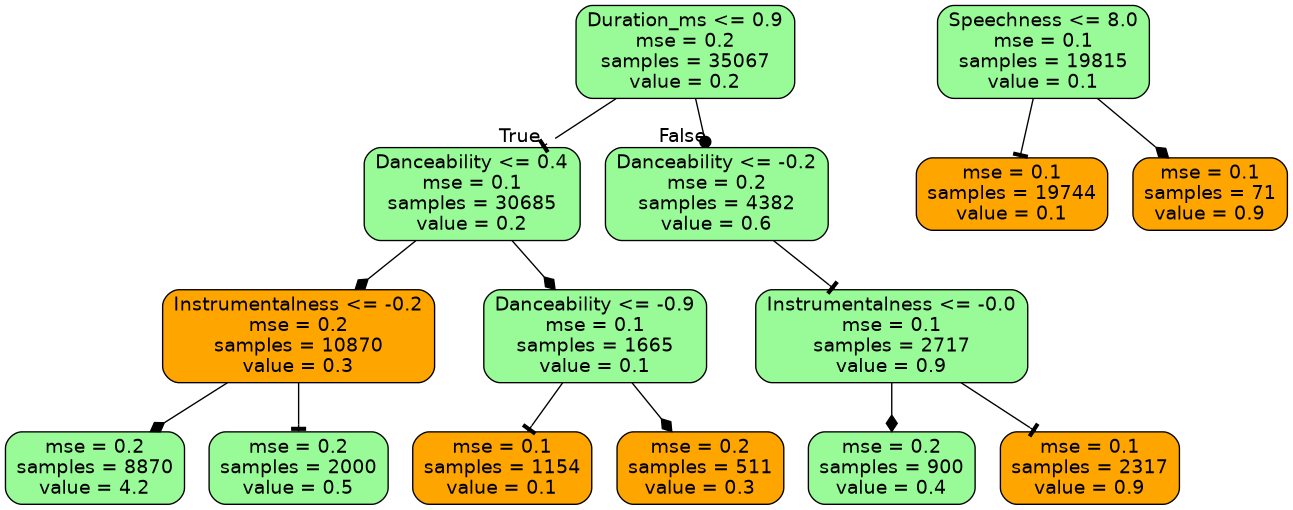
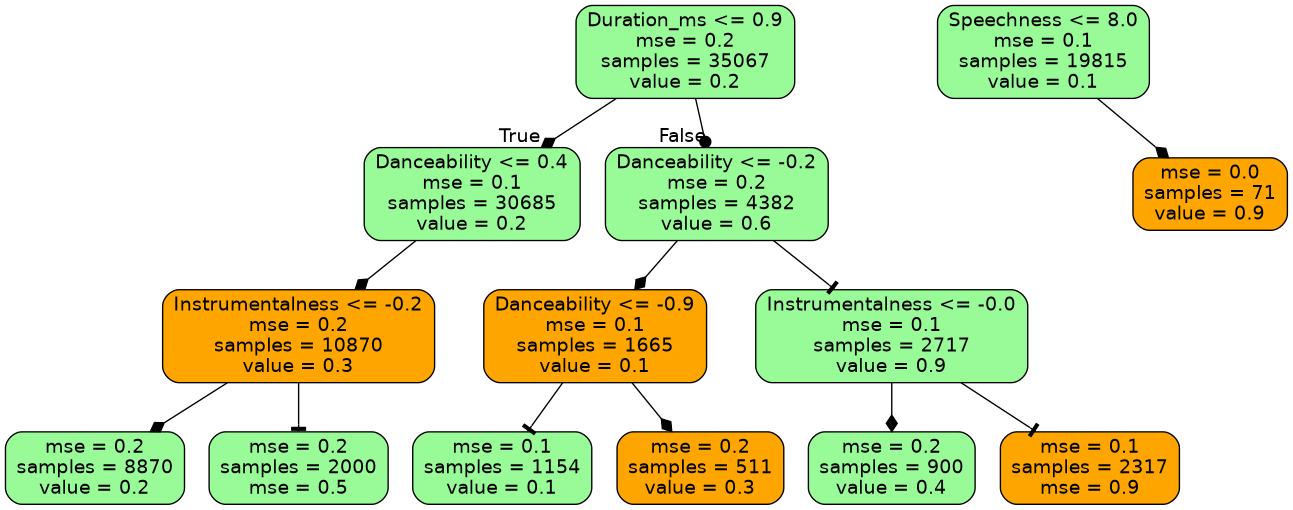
  digraph {
    node [color=black fillcolor=palegreen fontname=helvetica shape=box style="rounded,filled"]
    edge [arrowhead=diamond fontname=helvetica]
    n1 [label="Duration_ms <= 0.9\nmse = 0.2\nsamples = 35067\nvalue = 0.2"]
    n2 [label="Danceability <= 0.4\nmse = 0.1\nsamples = 30685\nvalue = 0.2"]
    n3 [label="Danceability <= -0.2\nmse = 0.2\nsamples = 4382\nvalue = 0.6"]
    n4 [fillcolor=orange label="Instrumentalness <= -0.2\nmse = 0.2\nsamples = 10870\nvalue = 0.3"]
-   n5 [label="Danceability <= -0.9\nmse = 0.1\nsamples = 1665\nvalue = 0.1"]
+   n5 [fillcolor=orange label="Danceability <= -0.9\nmse = 0.1\nsamples = 1665\nvalue = 0.1"]
    n6 [label="Instrumentalness <= -0.0\nmse = 0.1\nsamples = 2717\nvalue = 0.9"]
    n7 [label="Speechness <= 8.0\nmse = 0.1\nsamples = 19815\nvalue = 0.1"]
-   n8 [fillcolor=orange label="mse = 0.1\nsamples = 19744\nvalue = 0.1"]
-   n9 [fillcolor=orange label="mse = 0.1\nsamples = 71\nvalue = 0.9"]
-   n10 [label="mse = 0.2\nsamples = 8870\nvalue = 4.2"]
-   n11 [label="mse = 0.2\nsamples = 2000\nvalue = 0.5"]
-   n12 [fillcolor=orange label="mse = 0.1\nsamples = 1154\nvalue = 0.1"]
+   n9 [fillcolor=orange label="mse = 0.0\nsamples = 71\nvalue = 0.9"]
+   n10 [label="mse = 0.2\nsamples = 8870\nvalue = 0.2"]
+   n11 [label="mse = 0.2\nsamples = 2000\nmse = 0.5"]
+   n12 [label="mse = 0.1\nsamples = 1154\nvalue = 0.1"]
    n13 [fillcolor=orange label="mse = 0.2\nsamples = 511\nvalue = 0.3"]
    n14 [label="mse = 0.2\nsamples = 900\nvalue = 0.4"]
-   n15 [fillcolor=orange label="mse = 0.1\nsamples = 2317\nvalue = 0.9"]
-   n1 -> n2 [arrowhead=tee headlabel=True labelangle=45 labeldistance=2.5]
+   n15 [fillcolor=orange label="mse = 0.1\nsamples = 2317\nmse = 0.9"]
+   n1 -> n2 [headlabel=True labelangle=45 labeldistance=2.5]
    n1 -> n3 [arrowhead=dot headlabel=False labelangle=-45 labeldistance=2.5]
    n2 -> n4
-   n2 -> n5
+   n3 -> n5
    n3 -> n6 [arrowhead=tee]
    n4 -> n10
    n4 -> n11 [arrowhead=tee]
    n5 -> n12 [arrowhead=tee]
    n5 -> n13
    n6 -> n14
    n6 -> n15 [arrowhead=tee]
-   n7 -> n8 [arrowhead=tee]
    n7 -> n9
  }
